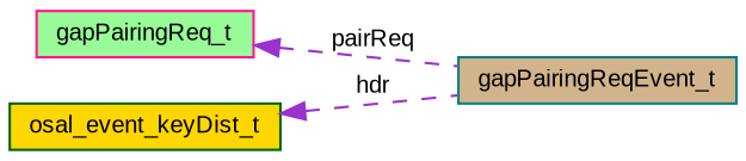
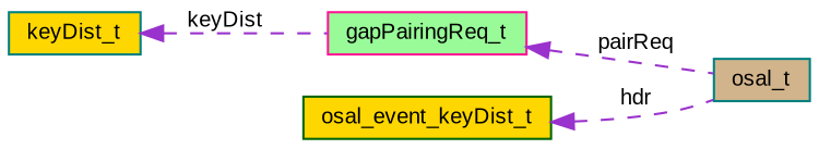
  digraph {
    fontname="Liberation Sans"
    rankdir=LR
    node [color=teal fillcolor=gold fontname="Liberation Sans" fontsize=10 shape=record style=filled]
    edge [color=darkorchid3 dir=back fontname="Liberation Sans" fontsize=10 labelfontname=Helvetica labelfontsize=10 style=dashed]
-   n1 [fillcolor=tan fontcolor=black height=0.2 label=gapPairingReqEvent_t width=0.4]
+   n1 [fillcolor=tan fontcolor=black height=0.2 label=osal_t width=0.4]
    n2 [color=deeppink fillcolor=palegreen height=0.2 label=gapPairingReq_t width=0.4]
+   n3 [height=0.2 label=keyDist_t width=0.4]
    n4 [color=darkgreen height=0.2 label=osal_event_keyDist_t width=0.4]
    n2 -> n1 [label=" pairReq"]
+   n3 -> n2 [label=" keyDist"]
    n4 -> n1 [label=" hdr"]
  }
